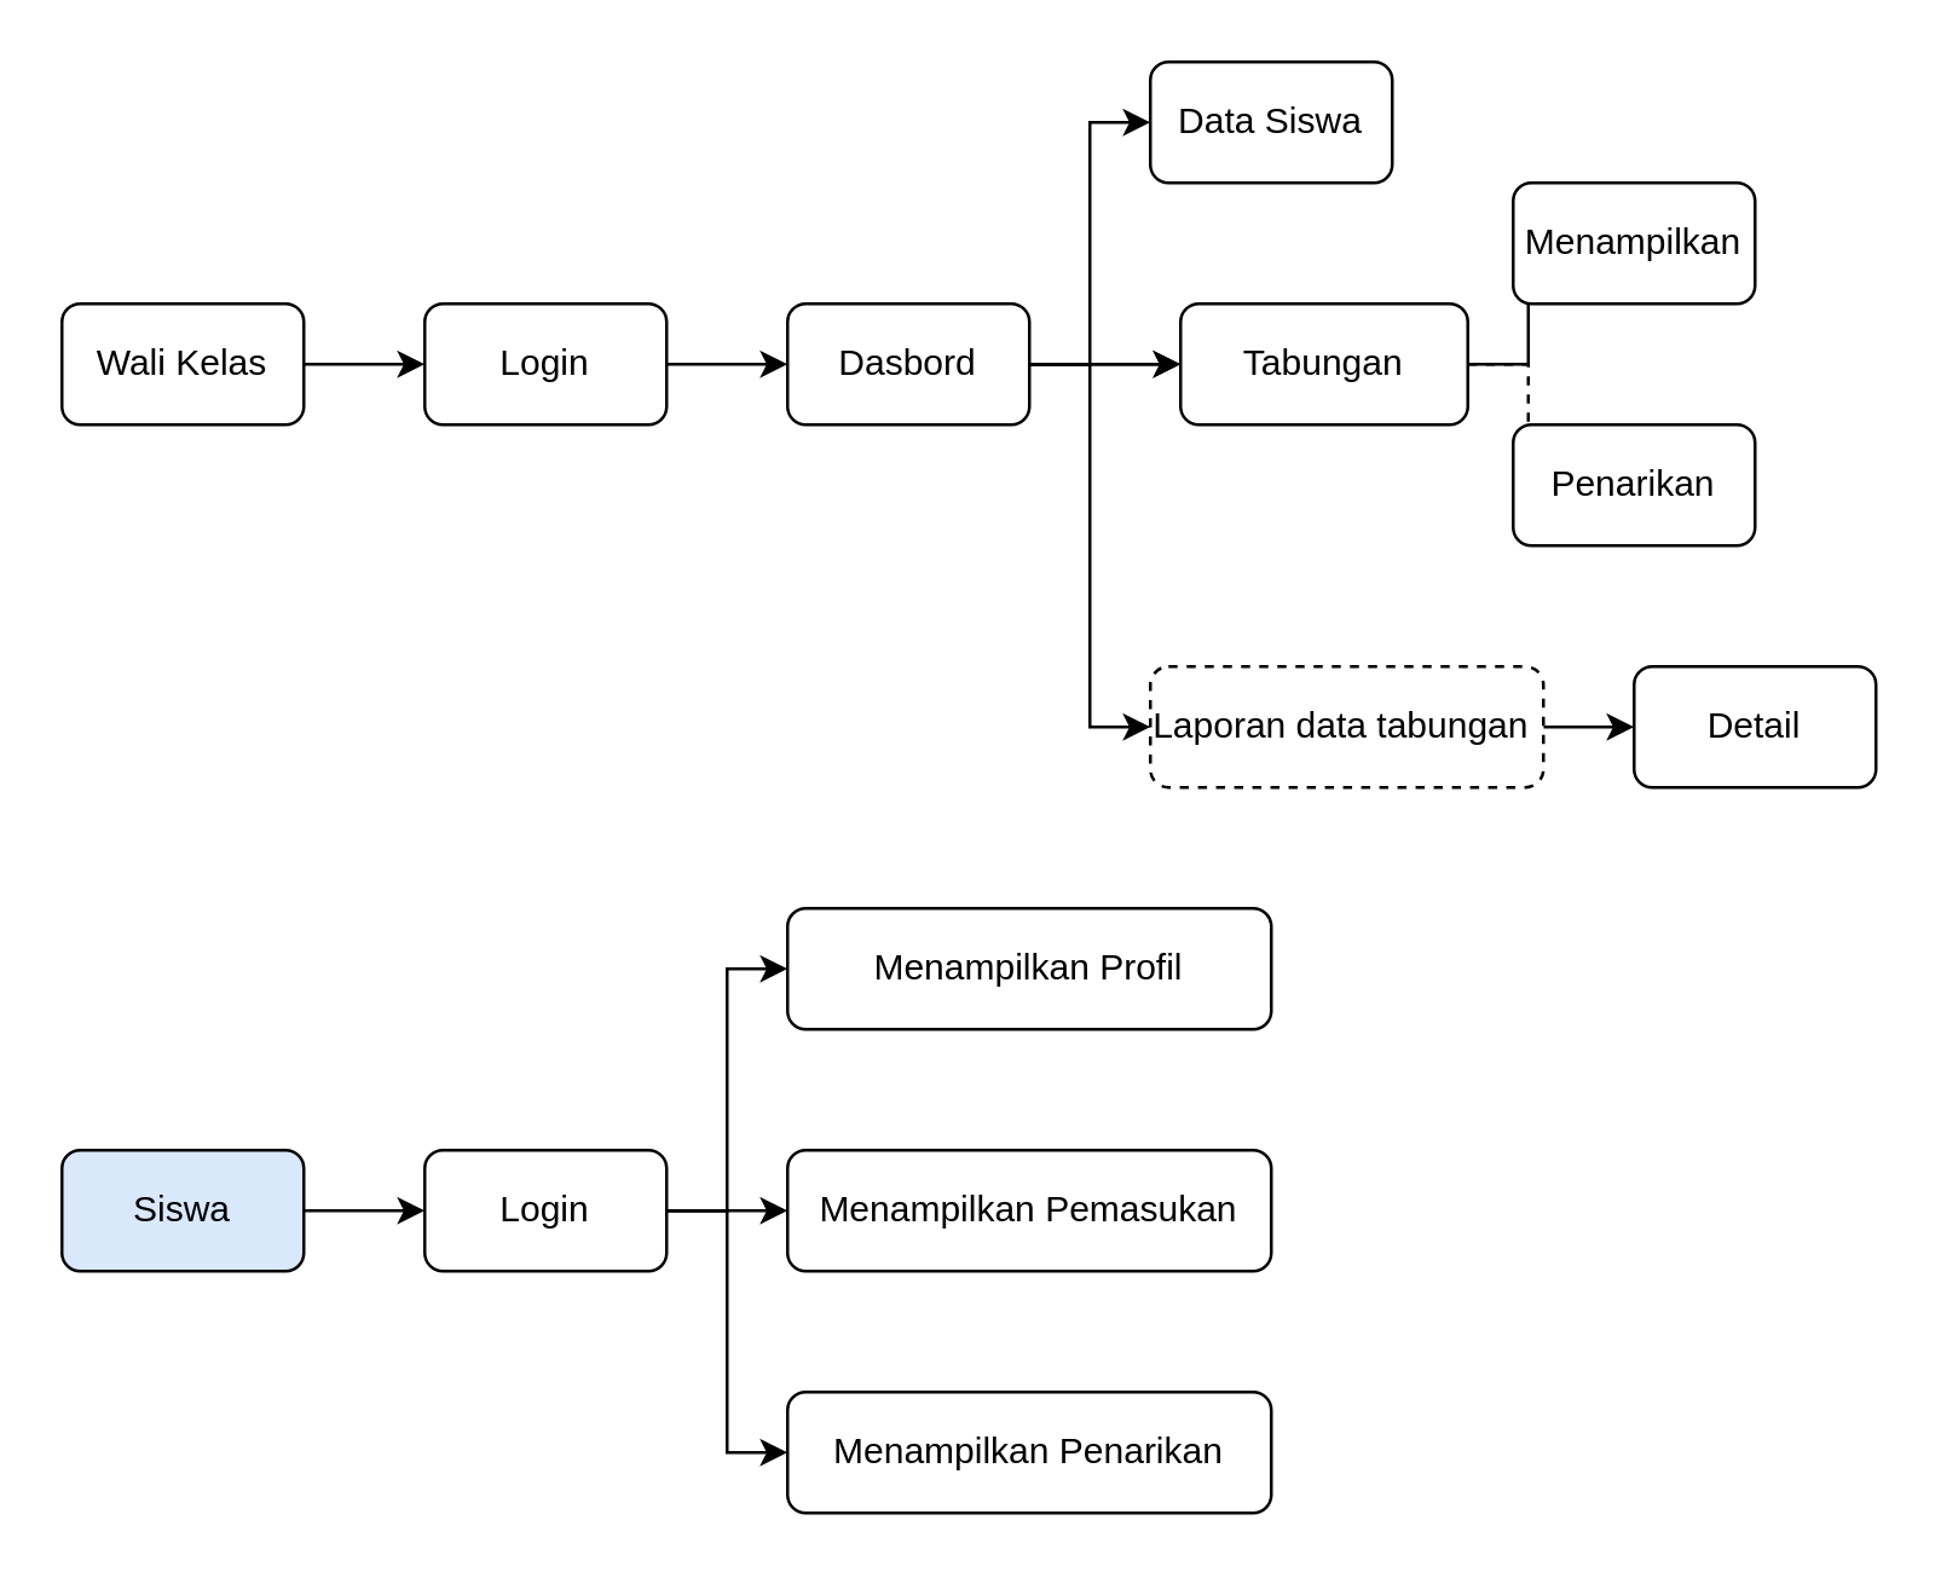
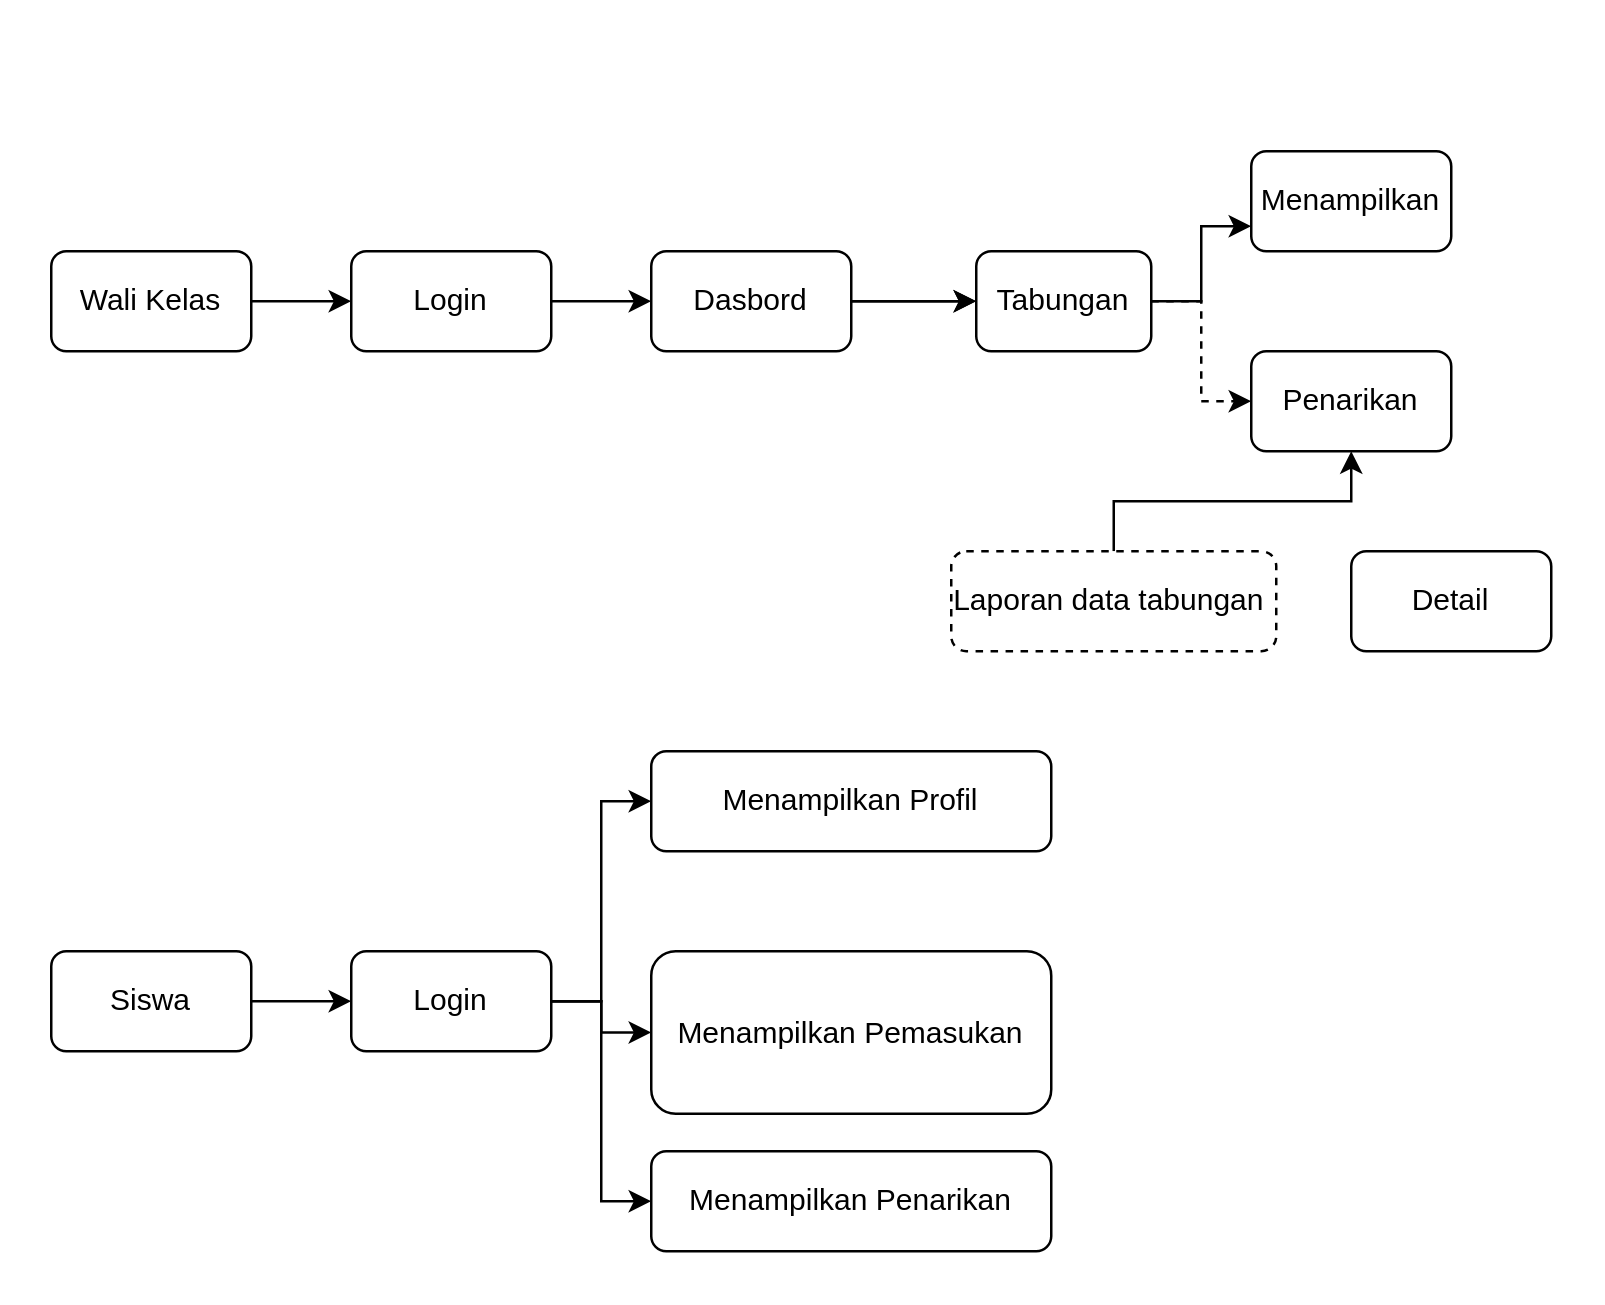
  <mxCell id="0" />
  <mxCell id="1" parent="0" />
  <mxCell id="2" value="" style="edgeStyle=orthogonalEdgeStyle;rounded=0;orthogonalLoop=1;jettySize=auto;html=1;" parent="1" source="3" target="5" edge="1"><mxGeometry relative="1" as="geometry" /></mxCell>
  <mxCell id="3" value="Wali Kelas" style="rounded=1;whiteSpace=wrap;html=1;" parent="1" vertex="1"><mxGeometry x="20" y="100" width="80" height="40" as="geometry" /></mxCell>
  <mxCell id="4" value="" style="edgeStyle=orthogonalEdgeStyle;rounded=0;orthogonalLoop=1;jettySize=auto;html=1;" parent="1" source="5" target="10" edge="1"><mxGeometry relative="1" as="geometry" /></mxCell>
  <mxCell id="5" value="Login" style="whiteSpace=wrap;html=1;rounded=1;" parent="1" vertex="1"><mxGeometry x="140" y="100" width="80" height="40" as="geometry" /></mxCell>
  <mxCell id="6" value="" style="edgeStyle=orthogonalEdgeStyle;rounded=0;orthogonalLoop=1;jettySize=auto;html=1;entryX=0;entryY=0.5;entryDx=0;entryDy=0;" parent="1" source="10" target="14" edge="1"><mxGeometry relative="1" as="geometry" /></mxCell>
- <mxCell id="7" value="" style="edgeStyle=orthogonalEdgeStyle;rounded=0;orthogonalLoop=1;jettySize=auto;html=1;entryX=0;entryY=0.5;entryDx=0;entryDy=0;" parent="1" source="10" target="11" edge="1"><mxGeometry relative="1" as="geometry" /></mxCell>
  <mxCell id="8" value="" style="edgeStyle=orthogonalEdgeStyle;rounded=0;orthogonalLoop=1;jettySize=auto;html=1;" parent="1" source="10" target="14" edge="1"><mxGeometry relative="1" as="geometry" /></mxCell>
- <mxCell id="9" value="" style="edgeStyle=orthogonalEdgeStyle;rounded=0;orthogonalLoop=1;jettySize=auto;html=1;exitX=1;exitY=0.5;exitDx=0;exitDy=0;" parent="1" source="10" target="18" edge="1"><mxGeometry relative="1" as="geometry"><mxPoint x="330" y="120" as="sourcePoint" /><mxPoint x="420" y="180" as="targetPoint" /><Array as="points"><mxPoint x="360" y="120" /><mxPoint x="360" y="240" /></Array></mxGeometry></mxCell>
  <mxCell id="10" value="Dasbord" style="whiteSpace=wrap;html=1;rounded=1;" parent="1" vertex="1"><mxGeometry x="260" y="100" width="80" height="40" as="geometry" /></mxCell>
- <mxCell id="11" value="Data Siswa" style="whiteSpace=wrap;html=1;rounded=1;" parent="1" vertex="1"><mxGeometry x="380" y="20" width="80" height="40" as="geometry" /></mxCell>
  <mxCell id="12" value="" style="edgeStyle=orthogonalEdgeStyle;rounded=0;orthogonalLoop=1;jettySize=auto;html=1;entryX=0;entryY=0.75;entryDx=0;entryDy=0;" parent="1" source="14" target="15" edge="1"><mxGeometry relative="1" as="geometry" /></mxCell>
  <mxCell id="13" value="" style="edgeStyle=orthogonalEdgeStyle;rounded=0;orthogonalLoop=1;jettySize=auto;html=1;dashed=1;" parent="1" source="14" target="16" edge="1"><mxGeometry relative="1" as="geometry" /></mxCell>
- <mxCell id="14" value="Tabungan" style="whiteSpace=wrap;html=1;rounded=1;" parent="1" vertex="1"><mxGeometry x="390" y="100" width="95" height="40" as="geometry" /></mxCell>
+ <mxCell id="14" value="Tabungan" style="whiteSpace=wrap;html=1;rounded=1;" parent="1" vertex="1"><mxGeometry x="390" y="100" width="70" height="40" as="geometry" /></mxCell>
  <mxCell id="15" value="Menampilkan" style="whiteSpace=wrap;html=1;rounded=1;" parent="1" vertex="1"><mxGeometry x="500" y="60" width="80" height="40" as="geometry" /></mxCell>
  <mxCell id="16" value="Penarikan" style="whiteSpace=wrap;html=1;rounded=1;" parent="1" vertex="1"><mxGeometry x="500" y="140" width="80" height="40" as="geometry" /></mxCell>
- <mxCell id="17" value="" style="edgeStyle=orthogonalEdgeStyle;rounded=0;orthogonalLoop=1;jettySize=auto;html=1;" parent="1" source="18" target="19" edge="1"><mxGeometry relative="1" as="geometry" /></mxCell>
+ <mxCell id="17" value="" style="edgeStyle=orthogonalEdgeStyle;rounded=0;orthogonalLoop=1;jettySize=auto;html=1;" parent="1" source="18" target="16" edge="1"><mxGeometry relative="1" as="geometry" /></mxCell>
  <mxCell id="18" value="Laporan data tabungan&amp;nbsp;" style="whiteSpace=wrap;html=1;rounded=1;dashed=1;" parent="1" vertex="1"><mxGeometry x="380" y="220" width="130" height="40" as="geometry" /></mxCell>
  <mxCell id="19" value="Detail" style="whiteSpace=wrap;html=1;rounded=1;" parent="1" vertex="1"><mxGeometry x="540" y="220" width="80" height="40" as="geometry" /></mxCell>
  <mxCell id="20" value="" style="edgeStyle=orthogonalEdgeStyle;rounded=0;orthogonalLoop=1;jettySize=auto;html=1;" parent="1" source="21" target="25" edge="1"><mxGeometry relative="1" as="geometry" /></mxCell>
- <mxCell id="21" value="Siswa" style="rounded=1;whiteSpace=wrap;html=1;fillColor=#dae8fc;" parent="1" vertex="1"><mxGeometry x="20" y="380" width="80" height="40" as="geometry" /></mxCell>
+ <mxCell id="21" value="Siswa" style="rounded=1;whiteSpace=wrap;html=1;" parent="1" vertex="1"><mxGeometry x="20" y="380" width="80" height="40" as="geometry" /></mxCell>
  <mxCell id="22" value="" style="edgeStyle=orthogonalEdgeStyle;rounded=0;orthogonalLoop=1;jettySize=auto;html=1;entryX=0;entryY=0.5;entryDx=0;entryDy=0;" parent="1" source="25" target="26" edge="1"><mxGeometry relative="1" as="geometry" /></mxCell>
  <mxCell id="23" value="" style="edgeStyle=orthogonalEdgeStyle;rounded=0;orthogonalLoop=1;jettySize=auto;html=1;entryX=0;entryY=0.5;entryDx=0;entryDy=0;" parent="1" source="25" target="27" edge="1"><mxGeometry relative="1" as="geometry" /></mxCell>
  <mxCell id="24" value="" style="edgeStyle=orthogonalEdgeStyle;rounded=0;orthogonalLoop=1;jettySize=auto;html=1;entryX=0;entryY=0.5;entryDx=0;entryDy=0;" parent="1" source="25" target="28" edge="1"><mxGeometry relative="1" as="geometry" /></mxCell>
  <mxCell id="25" value="Login" style="whiteSpace=wrap;html=1;rounded=1;" parent="1" vertex="1"><mxGeometry x="140" y="380" width="80" height="40" as="geometry" /></mxCell>
  <mxCell id="26" value="Menampilkan Profil" style="whiteSpace=wrap;html=1;rounded=1;" parent="1" vertex="1"><mxGeometry x="260" y="300" width="160" height="40" as="geometry" /></mxCell>
- <mxCell id="27" value="Menampilkan Pemasukan" style="whiteSpace=wrap;html=1;rounded=1;" parent="1" vertex="1"><mxGeometry x="260" y="380" width="160" height="40" as="geometry" /></mxCell>
+ <mxCell id="27" value="Menampilkan Pemasukan" style="whiteSpace=wrap;html=1;rounded=1;" parent="1" vertex="1"><mxGeometry x="260" y="380" width="160" height="65" as="geometry" /></mxCell>
  <mxCell id="28" value="Menampilkan Penarikan" style="whiteSpace=wrap;html=1;rounded=1;" parent="1" vertex="1"><mxGeometry x="260" y="460" width="160" height="40" as="geometry" /></mxCell>
